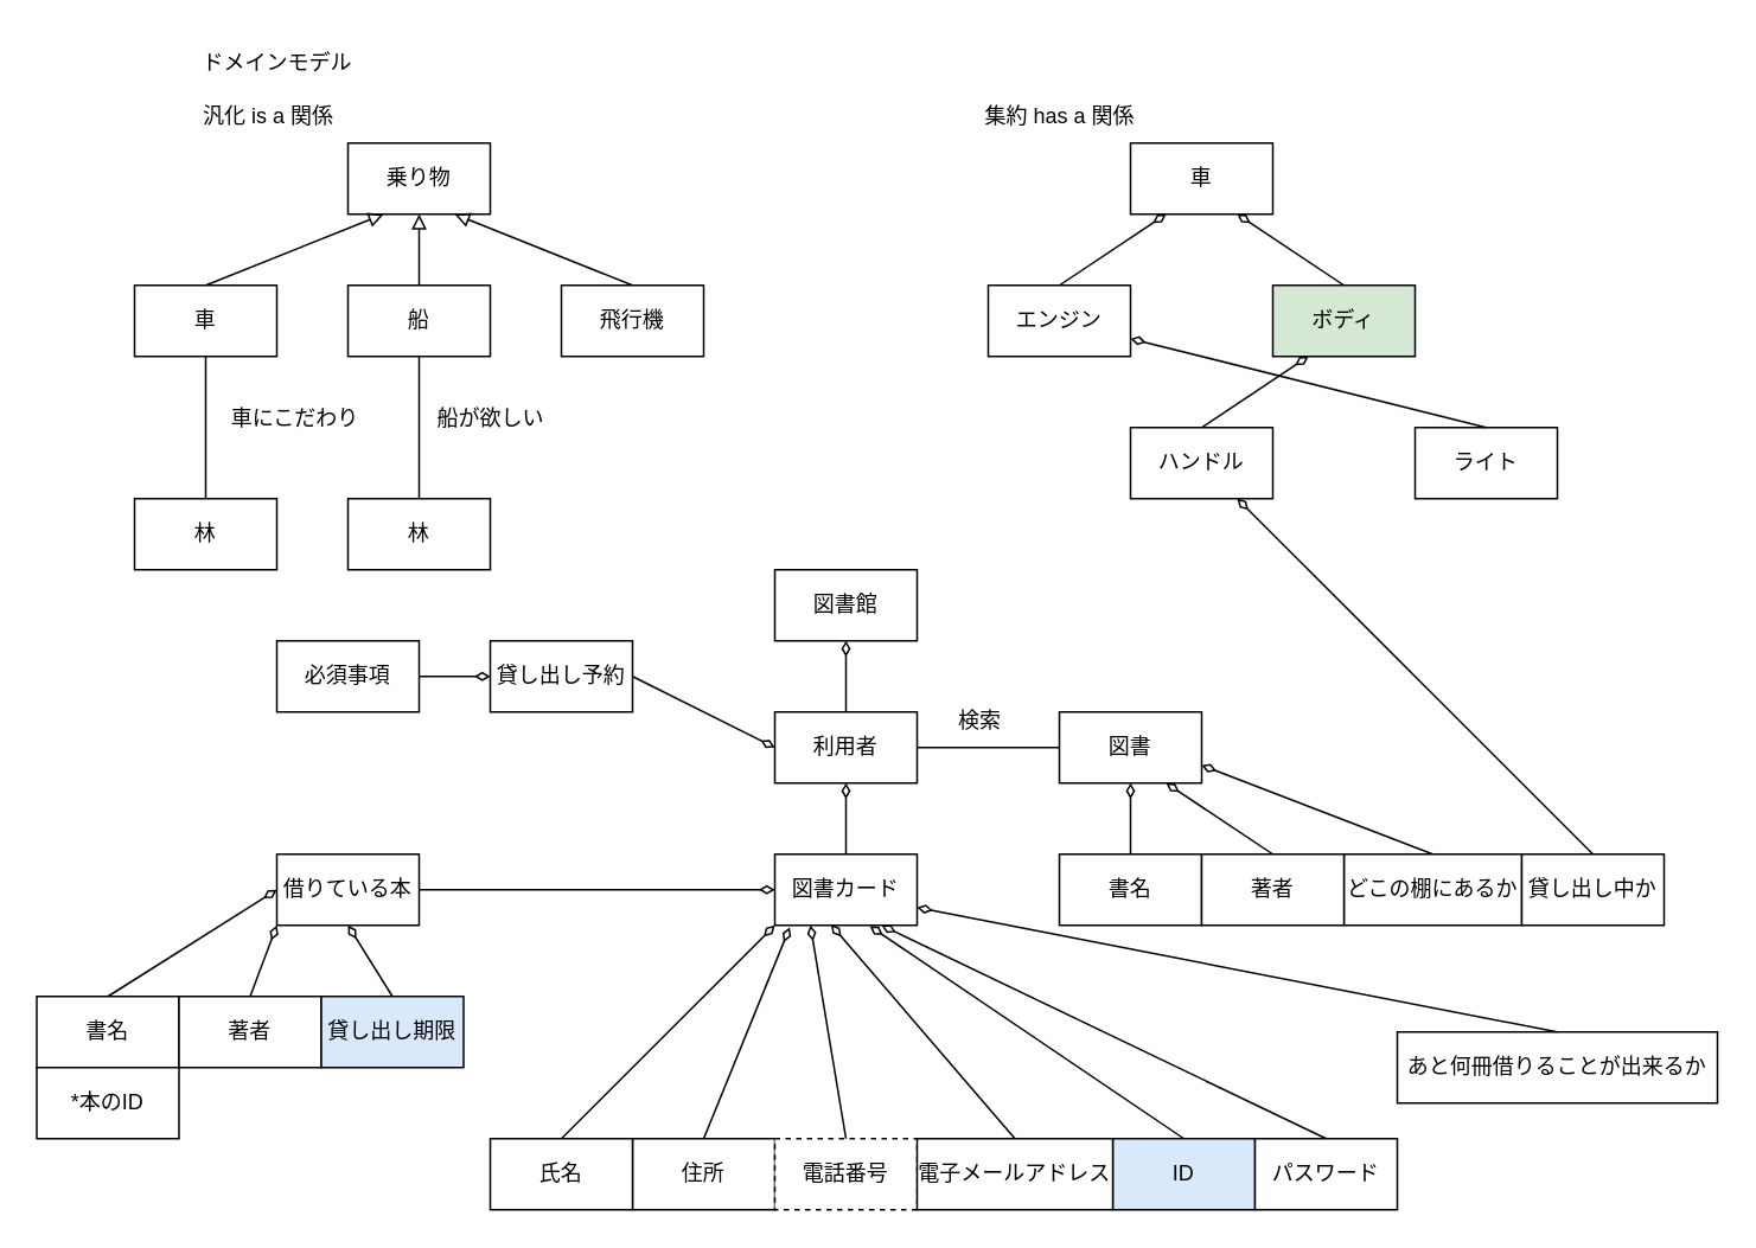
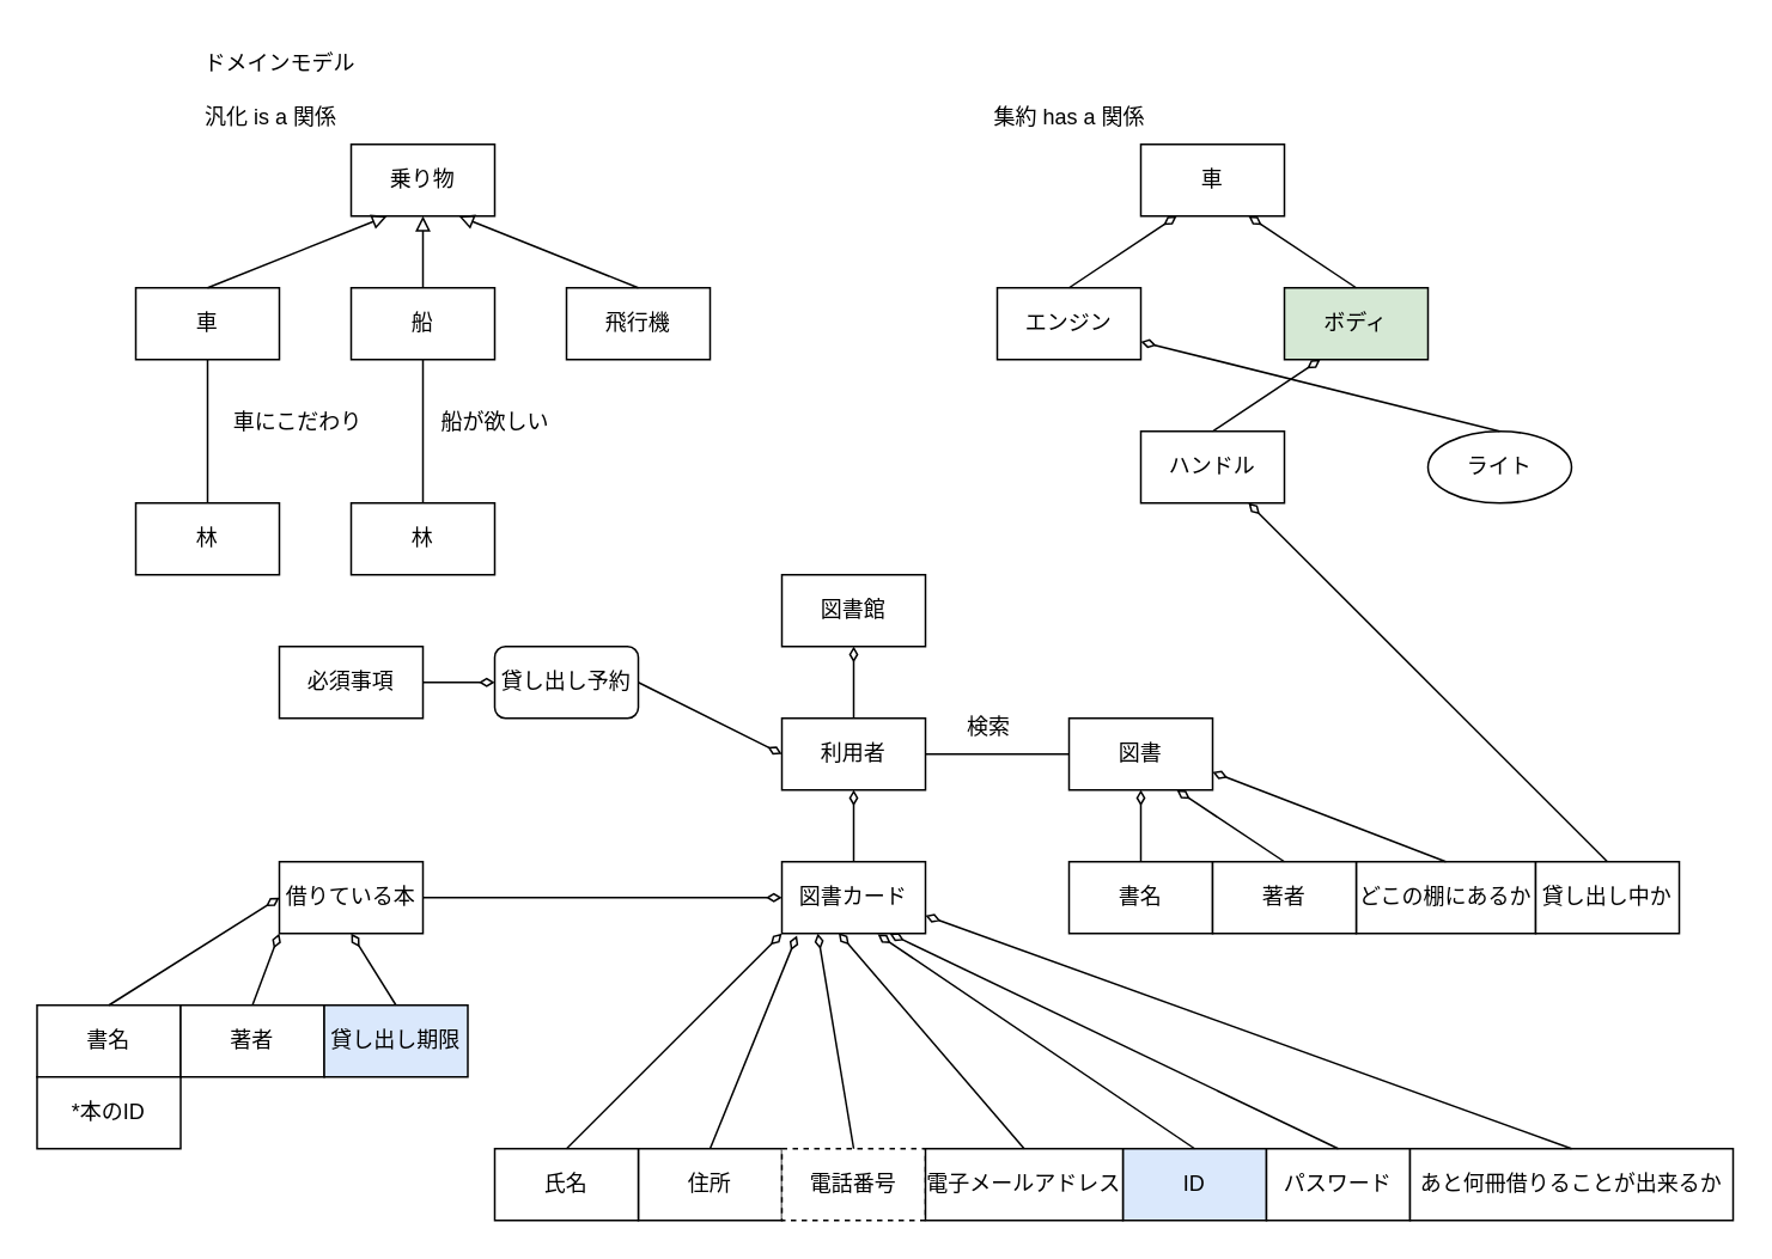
  <mxCell id="0" />
  <mxCell id="1" parent="0" />
  <mxCell id="2" value="ドメインモデル" style="text;html=1;align=center;verticalAlign=middle;resizable=0;points=[];autosize=1;strokeColor=none;fillColor=none;" vertex="1" parent="1"><mxGeometry x="100" y="20" width="110" height="30" as="geometry" /></mxCell>
  <mxCell id="3" value="乗り物" style="rounded=0;whiteSpace=wrap;html=1;" vertex="1" parent="1"><mxGeometry x="195" y="80" width="80" height="40" as="geometry" /></mxCell>
  <mxCell id="4" value="車" style="rounded=0;whiteSpace=wrap;html=1;" vertex="1" parent="1"><mxGeometry y="160" width="80" height="40" as="geometry" x="75" /></mxCell>
  <mxCell id="5" value="汎化 is a 関係" style="text;html=1;align=center;verticalAlign=middle;resizable=0;points=[];autosize=1;strokeColor=none;fillColor=none;" vertex="1" parent="1"><mxGeometry x="100" y="50" width="100" height="30" as="geometry" /></mxCell>
  <mxCell id="6" value="船" style="rounded=0;whiteSpace=wrap;html=1;" vertex="1" parent="1"><mxGeometry x="195" y="160" width="80" height="40" as="geometry" /></mxCell>
  <mxCell id="7" value="飛行機" style="rounded=0;whiteSpace=wrap;html=1;" vertex="1" parent="1"><mxGeometry x="315" y="160" width="80" height="40" as="geometry" /></mxCell>
  <mxCell id="8" value="" style="endArrow=block;html=1;rounded=0;endFill=0;entryX=0.25;entryY=1;entryDx=0;entryDy=0;exitX=0.5;exitY=0;exitDx=0;exitDy=0;" edge="1" parent="1" source="4" target="3"><mxGeometry width="50" height="50" relative="1" as="geometry"><mxPoint x="115" y="160" as="sourcePoint" /><mxPoint x="165" y="110" as="targetPoint" /></mxGeometry></mxCell>
  <mxCell id="9" value="" style="endArrow=block;html=1;rounded=0;endFill=0;entryX=0.75;entryY=1;entryDx=0;entryDy=0;exitX=0.5;exitY=0;exitDx=0;exitDy=0;" edge="1" parent="1" source="7" target="3"><mxGeometry width="50" height="50" relative="1" as="geometry"><mxPoint x="355" y="160" as="sourcePoint" /><mxPoint x="455" y="120" as="targetPoint" /></mxGeometry></mxCell>
  <mxCell id="10" value="集約 has a 関係" style="text;html=1;align=center;verticalAlign=middle;resizable=0;points=[];autosize=1;strokeColor=none;fillColor=none;" vertex="1" parent="1"><mxGeometry x="540" y="50" width="110" height="30" as="geometry" /></mxCell>
  <mxCell id="11" value="車" style="rounded=0;whiteSpace=wrap;html=1;" vertex="1" parent="1"><mxGeometry x="635" y="80" width="80" height="40" as="geometry" /></mxCell>
  <mxCell id="12" value="エンジン" style="rounded=0;whiteSpace=wrap;html=1;" vertex="1" parent="1"><mxGeometry x="555" y="160" width="80" height="40" as="geometry" /></mxCell>
  <mxCell id="13" value="ボディ" style="rounded=0;whiteSpace=wrap;html=1;fillColor=#d5e8d4;" vertex="1" parent="1"><mxGeometry x="715" y="160" width="80" height="40" as="geometry" /></mxCell>
  <mxCell id="14" value="ハンドル" style="rounded=0;whiteSpace=wrap;html=1;" vertex="1" parent="1"><mxGeometry x="635" y="240" width="80" height="40" as="geometry" /></mxCell>
- <mxCell id="15" value="ライト" style="rounded=0;whiteSpace=wrap;html=1;" vertex="1" parent="1"><mxGeometry x="795" y="240" width="80" height="40" as="geometry" /></mxCell>
+ <mxCell id="15" value="ライト" style="ellipse;whiteSpace=wrap;html=1;" vertex="1" parent="1"><mxGeometry x="795" y="240" width="80" height="40" as="geometry" /></mxCell>
  <mxCell id="16" value="" style="endArrow=diamondThin;html=1;rounded=0;endFill=0;entryX=0.25;entryY=1;entryDx=0;entryDy=0;exitX=0.5;exitY=0;exitDx=0;exitDy=0;" edge="1" parent="1" source="12" target="11"><mxGeometry width="50" height="50" relative="1" as="geometry"><mxPoint x="594.5" y="160" as="sourcePoint" /><mxPoint x="594.5" y="120" as="targetPoint" /></mxGeometry></mxCell>
  <mxCell id="17" value="" style="endArrow=block;html=1;rounded=0;endFill=0;exitX=0.5;exitY=0;exitDx=0;exitDy=0;entryX=0.5;entryY=1;entryDx=0;entryDy=0;" edge="1" parent="1" source="6" target="3"><mxGeometry width="50" height="50" relative="1" as="geometry"><mxPoint x="235" y="150" as="sourcePoint" /><mxPoint x="235" y="120" as="targetPoint" /></mxGeometry></mxCell>
  <mxCell id="18" value="" style="endArrow=diamondThin;html=1;rounded=0;endFill=0;entryX=0.75;entryY=1;entryDx=0;entryDy=0;exitX=0.5;exitY=0;exitDx=0;exitDy=0;" edge="1" parent="1" source="13" target="11"><mxGeometry width="50" height="50" relative="1" as="geometry"><mxPoint x="755" y="160" as="sourcePoint" /><mxPoint x="815" y="120" as="targetPoint" /></mxGeometry></mxCell>
  <mxCell id="19" value="" style="endArrow=diamondThin;html=1;rounded=0;endFill=0;entryX=0.25;entryY=1;entryDx=0;entryDy=0;exitX=0.5;exitY=0;exitDx=0;exitDy=0;" edge="1" parent="1" source="14" target="13"><mxGeometry width="50" height="50" relative="1" as="geometry"><mxPoint x="675" y="240" as="sourcePoint" /><mxPoint x="735" y="200" as="targetPoint" /></mxGeometry></mxCell>
  <mxCell id="20" value="" style="endArrow=diamondThin;html=1;rounded=0;endFill=0;exitX=0.5;exitY=0;exitDx=0;exitDy=0;" edge="1" parent="1" source="15" target="12"><mxGeometry width="50" height="50" relative="1" as="geometry"><mxPoint x="835" y="240" as="sourcePoint" /><mxPoint x="895" y="200" as="targetPoint" /></mxGeometry></mxCell>
  <mxCell id="21" value="利用者" style="rounded=0;whiteSpace=wrap;html=1;" vertex="1" parent="1"><mxGeometry x="435" y="400" width="80" height="40" as="geometry" /></mxCell>
  <mxCell id="22" value="図書カード" style="rounded=0;whiteSpace=wrap;html=1;" vertex="1" parent="1"><mxGeometry x="435" y="480" width="80" height="40" as="geometry" /></mxCell>
  <mxCell id="23" value="林" style="rounded=0;whiteSpace=wrap;html=1;" vertex="1" parent="1"><mxGeometry y="280" width="80" height="40" as="geometry" x="75" /></mxCell>
  <mxCell id="24" value="" style="endArrow=none;html=1;rounded=0;entryX=0.5;entryY=1;entryDx=0;entryDy=0;exitX=0.5;exitY=0;exitDx=0;exitDy=0;" edge="1" parent="1" source="23" target="4"><mxGeometry width="50" height="50" relative="1" as="geometry"><mxPoint x="114.5" y="270" as="sourcePoint" /><mxPoint x="114.5" y="220" as="targetPoint" /></mxGeometry></mxCell>
  <mxCell id="25" value="車にこだわり" style="text;html=1;align=center;verticalAlign=middle;resizable=0;points=[];autosize=1;strokeColor=none;fillColor=none;" vertex="1" parent="1"><mxGeometry x="115" y="220" width="100" height="30" as="geometry" /></mxCell>
  <mxCell id="26" value="林" style="rounded=0;whiteSpace=wrap;html=1;" vertex="1" parent="1"><mxGeometry x="195" y="280" width="80" height="40" as="geometry" /></mxCell>
  <mxCell id="27" value="" style="endArrow=none;html=1;rounded=0;entryX=0.5;entryY=1;entryDx=0;entryDy=0;exitX=0.5;exitY=0;exitDx=0;exitDy=0;" edge="1" parent="1" source="26" target="6"><mxGeometry width="50" height="50" relative="1" as="geometry"><mxPoint x="234.5" y="280" as="sourcePoint" /><mxPoint x="234.5" y="200" as="targetPoint" /></mxGeometry></mxCell>
  <mxCell id="28" value="船が欲しい" style="text;html=1;align=center;verticalAlign=middle;resizable=0;points=[];autosize=1;strokeColor=none;fillColor=none;" vertex="1" parent="1"><mxGeometry x="235" y="220" width="80" height="30" as="geometry" /></mxCell>
  <mxCell id="29" value="" style="endArrow=diamondThin;html=1;rounded=0;endFill=0;entryX=0.5;entryY=1;entryDx=0;entryDy=0;exitX=0.5;exitY=0;exitDx=0;exitDy=0;" edge="1" parent="1" source="22" target="21"><mxGeometry width="50" height="50" relative="1" as="geometry"><mxPoint x="475" y="420" as="sourcePoint" /><mxPoint x="515" y="380" as="targetPoint" /><Array as="points" /></mxGeometry></mxCell>
  <mxCell id="30" value="図書館" style="rounded=0;whiteSpace=wrap;html=1;" vertex="1" parent="1"><mxGeometry x="435" y="320" width="80" height="40" as="geometry" /></mxCell>
  <mxCell id="31" value="" style="endArrow=diamondThin;html=1;rounded=0;endFill=0;entryX=0.5;entryY=1;entryDx=0;entryDy=0;exitX=0.5;exitY=0;exitDx=0;exitDy=0;" edge="1" parent="1" source="21" target="30"><mxGeometry width="50" height="50" relative="1" as="geometry"><mxPoint x="594.5" y="400" as="sourcePoint" /><mxPoint x="594.5" y="360" as="targetPoint" /><Array as="points" /></mxGeometry></mxCell>
  <mxCell id="32" value="図書" style="rounded=0;whiteSpace=wrap;html=1;" vertex="1" parent="1"><mxGeometry x="595" y="400" width="80" height="40" as="geometry" /></mxCell>
  <mxCell id="33" value="" style="endArrow=none;html=1;rounded=0;exitX=1;exitY=0.5;exitDx=0;exitDy=0;entryX=0;entryY=0.5;entryDx=0;entryDy=0;" edge="1" parent="1" source="21" target="32"><mxGeometry width="50" height="50" relative="1" as="geometry"><mxPoint x="665" y="540" as="sourcePoint" /><mxPoint x="715" y="490" as="targetPoint" /></mxGeometry></mxCell>
  <mxCell id="34" value="検索" style="text;html=1;align=center;verticalAlign=middle;resizable=0;points=[];autosize=1;strokeColor=none;fillColor=none;" vertex="1" parent="1"><mxGeometry x="525" y="390" width="50" height="30" as="geometry" /></mxCell>
  <mxCell id="35" value="ID" style="rounded=0;whiteSpace=wrap;html=1;fillColor=#dae8fc;" vertex="1" parent="1"><mxGeometry x="625" y="640" width="80" height="40" as="geometry" /></mxCell>
  <mxCell id="36" value="パスワード" style="rounded=0;whiteSpace=wrap;html=1;" vertex="1" parent="1"><mxGeometry x="705" y="640" width="80" height="40" as="geometry" /></mxCell>
  <mxCell id="37" value="住所" style="rounded=0;whiteSpace=wrap;html=1;" vertex="1" parent="1"><mxGeometry x="355" y="640" width="80" height="40" as="geometry" /></mxCell>
  <mxCell id="38" value="電話番号" style="rounded=0;whiteSpace=wrap;html=1;dashed=1;" vertex="1" parent="1"><mxGeometry x="435" y="640" width="80" height="40" as="geometry" /></mxCell>
  <mxCell id="39" value="電子メールアドレス" style="rounded=0;whiteSpace=wrap;html=1;" vertex="1" parent="1"><mxGeometry x="515" y="640" width="110" height="40" as="geometry" /></mxCell>
  <mxCell id="40" value="氏名" style="rounded=0;whiteSpace=wrap;html=1;" vertex="1" parent="1"><mxGeometry x="275" y="640" width="80" height="40" as="geometry" /></mxCell>
  <mxCell id="41" value="" style="endArrow=diamondThin;html=1;rounded=0;endFill=0;exitX=0.5;exitY=0;exitDx=0;exitDy=0;entryX=0.75;entryY=1;entryDx=0;entryDy=0;" edge="1" parent="1" source="36" target="22"><mxGeometry width="50" height="50" relative="1" as="geometry"><mxPoint x="665" y="605" as="sourcePoint" /><mxPoint x="715" y="555" as="targetPoint" /></mxGeometry></mxCell>
  <mxCell id="42" value="" style="endArrow=diamondThin;html=1;rounded=0;endFill=0;exitX=0.5;exitY=0;exitDx=0;exitDy=0;entryX=0;entryY=1;entryDx=0;entryDy=0;" edge="1" parent="1" source="40" target="22"><mxGeometry width="50" height="50" relative="1" as="geometry"><mxPoint x="705" y="640" as="sourcePoint" /><mxPoint x="755" y="590" as="targetPoint" /></mxGeometry></mxCell>
  <mxCell id="43" value="" style="endArrow=diamondThin;html=1;rounded=0;endFill=0;exitX=0.5;exitY=0;exitDx=0;exitDy=0;entryX=0.105;entryY=1.03;entryDx=0;entryDy=0;entryPerimeter=0;" edge="1" parent="1" source="37" target="22"><mxGeometry width="50" height="50" relative="1" as="geometry"><mxPoint x="765" y="640" as="sourcePoint" /><mxPoint x="455" y="520" as="targetPoint" /></mxGeometry></mxCell>
  <mxCell id="44" value="" style="endArrow=diamondThin;html=1;rounded=0;endFill=0;exitX=0.5;exitY=0;exitDx=0;exitDy=0;entryX=0.25;entryY=1;entryDx=0;entryDy=0;" edge="1" parent="1" source="38" target="22"><mxGeometry width="50" height="50" relative="1" as="geometry"><mxPoint x="725" y="710" as="sourcePoint" /><mxPoint x="465" y="520" as="targetPoint" /></mxGeometry></mxCell>
  <mxCell id="45" value="" style="endArrow=diamondThin;html=1;rounded=0;endFill=0;exitX=0.5;exitY=0;exitDx=0;exitDy=0;entryX=0.395;entryY=0.99;entryDx=0;entryDy=0;entryPerimeter=0;" edge="1" parent="1" source="39" target="22"><mxGeometry width="50" height="50" relative="1" as="geometry"><mxPoint x="735" y="730" as="sourcePoint" /><mxPoint x="785" y="680" as="targetPoint" /></mxGeometry></mxCell>
  <mxCell id="46" value="書名" style="rounded=0;whiteSpace=wrap;html=1;" vertex="1" parent="1"><mxGeometry x="20" y="560" width="80" height="40" as="geometry" /></mxCell>
  <mxCell id="47" value="著者" style="rounded=0;whiteSpace=wrap;html=1;" vertex="1" parent="1"><mxGeometry x="100" y="560" width="80" height="40" as="geometry" /></mxCell>
  <mxCell id="48" value="どこの棚にあるか" style="rounded=0;whiteSpace=wrap;html=1;" vertex="1" parent="1"><mxGeometry x="755" y="480" width="100" height="40" as="geometry" /></mxCell>
  <mxCell id="49" value="貸し出し期限" style="rounded=0;whiteSpace=wrap;html=1;fillColor=#dae8fc;" vertex="1" parent="1"><mxGeometry x="180" y="560" width="80" height="40" as="geometry" /></mxCell>
- <mxCell id="50" value="貸し出し予約" style="rounded=0;whiteSpace=wrap;html=1;" vertex="1" parent="1"><mxGeometry x="275" y="360" width="80" height="40" as="geometry" /></mxCell>
+ <mxCell id="50" value="貸し出し予約" style="whiteSpace=wrap;html=1;rounded=1;" vertex="1" parent="1"><mxGeometry x="275" y="360" width="80" height="40" as="geometry" /></mxCell>
  <mxCell id="51" value="借りている本" style="rounded=0;whiteSpace=wrap;html=1;" vertex="1" parent="1"><mxGeometry x="155" y="480" width="80" height="40" as="geometry" /></mxCell>
  <mxCell id="52" value="" style="endArrow=diamondThin;html=1;rounded=0;endFill=0;exitX=1;exitY=0.5;exitDx=0;exitDy=0;entryX=0;entryY=0.5;entryDx=0;entryDy=0;" edge="1" parent="1" source="51" target="22"><mxGeometry width="50" height="50" relative="1" as="geometry"><mxPoint x="225" y="660" as="sourcePoint" /><mxPoint x="285" y="630" as="targetPoint" /></mxGeometry></mxCell>
  <mxCell id="53" value="" style="endArrow=diamondThin;html=1;rounded=0;endFill=0;exitX=0.5;exitY=0;exitDx=0;exitDy=0;entryX=0.5;entryY=1;entryDx=0;entryDy=0;" edge="1" parent="1" source="49" target="51"><mxGeometry width="50" height="50" relative="1" as="geometry"><mxPoint x="45" y="560" as="sourcePoint" /><mxPoint x="105" y="530" as="targetPoint" /></mxGeometry></mxCell>
  <mxCell id="54" value="" style="endArrow=diamondThin;html=1;rounded=0;endFill=0;exitX=0.5;exitY=0;exitDx=0;exitDy=0;entryX=0;entryY=0.5;entryDx=0;entryDy=0;" edge="1" parent="1" source="46" target="51"><mxGeometry width="50" height="50" relative="1" as="geometry"><mxPoint x="125" y="690" as="sourcePoint" /><mxPoint x="185" y="660" as="targetPoint" /></mxGeometry></mxCell>
  <mxCell id="55" value="" style="endArrow=diamondThin;html=1;rounded=0;endFill=0;exitX=0.5;exitY=0;exitDx=0;exitDy=0;entryX=0;entryY=1;entryDx=0;entryDy=0;" edge="1" parent="1" source="47" target="51"><mxGeometry width="50" height="50" relative="1" as="geometry"><mxPoint x="185" y="720" as="sourcePoint" /><mxPoint x="245" y="690" as="targetPoint" /></mxGeometry></mxCell>
  <mxCell id="56" value="書名" style="rounded=0;whiteSpace=wrap;html=1;" vertex="1" parent="1"><mxGeometry x="595" y="480" width="80" height="40" as="geometry" /></mxCell>
  <mxCell id="57" value="著者" style="rounded=0;whiteSpace=wrap;html=1;" vertex="1" parent="1"><mxGeometry x="675" y="480" width="80" height="40" as="geometry" /></mxCell>
  <mxCell id="58" value="" style="endArrow=diamondThin;html=1;rounded=0;endFill=0;exitX=0.5;exitY=0;exitDx=0;exitDy=0;entryX=0.5;entryY=1;entryDx=0;entryDy=0;" edge="1" parent="1" source="56" target="32"><mxGeometry width="50" height="50" relative="1" as="geometry"><mxPoint x="675" y="740" as="sourcePoint" /><mxPoint x="715" y="700" as="targetPoint" /></mxGeometry></mxCell>
  <mxCell id="59" value="" style="endArrow=diamondThin;html=1;rounded=0;endFill=0;exitX=0.5;exitY=0;exitDx=0;exitDy=0;entryX=0.75;entryY=1;entryDx=0;entryDy=0;" edge="1" parent="1" source="57" target="32"><mxGeometry width="50" height="50" relative="1" as="geometry"><mxPoint x="665" y="670" as="sourcePoint" /><mxPoint x="705" y="630" as="targetPoint" /></mxGeometry></mxCell>
  <mxCell id="60" value="" style="endArrow=diamondThin;html=1;rounded=0;endFill=0;exitX=0.5;exitY=0;exitDx=0;exitDy=0;entryX=1;entryY=0.75;entryDx=0;entryDy=0;" edge="1" parent="1" source="48" target="32"><mxGeometry width="50" height="50" relative="1" as="geometry"><mxPoint x="745" y="740" as="sourcePoint" /><mxPoint x="785" y="700" as="targetPoint" /></mxGeometry></mxCell>
  <mxCell id="61" value="" style="endArrow=diamondThin;html=1;rounded=0;endFill=0;exitX=1;exitY=0.5;exitDx=0;exitDy=0;entryX=0;entryY=0.5;entryDx=0;entryDy=0;" edge="1" parent="1" source="50" target="21"><mxGeometry width="50" height="50" relative="1" as="geometry"><mxPoint x="185" y="750" as="sourcePoint" /><mxPoint x="225" y="710" as="targetPoint" /></mxGeometry></mxCell>
  <mxCell id="62" value="貸し出し中か" style="rounded=0;whiteSpace=wrap;html=1;" vertex="1" parent="1"><mxGeometry x="855" y="480" width="80" height="40" as="geometry" /></mxCell>
  <mxCell id="63" value="" style="endArrow=diamondThin;html=1;rounded=0;endFill=0;exitX=0.5;exitY=0;exitDx=0;exitDy=0;" edge="1" parent="1" source="62" target="14"><mxGeometry width="50" height="50" relative="1" as="geometry"><mxPoint x="785" y="650" as="sourcePoint" /><mxPoint x="715" y="610" as="targetPoint" /></mxGeometry></mxCell>
  <mxCell id="64" value="必須事項" style="rounded=0;whiteSpace=wrap;html=1;" vertex="1" parent="1"><mxGeometry x="155" y="360" width="80" height="40" as="geometry" /></mxCell>
  <mxCell id="65" value="" style="endArrow=diamondThin;html=1;rounded=0;endFill=0;exitX=1;exitY=0.5;exitDx=0;exitDy=0;entryX=0;entryY=0.5;entryDx=0;entryDy=0;" edge="1" parent="1" source="64" target="50"><mxGeometry width="50" height="50" relative="1" as="geometry"><mxPoint x="205" y="720" as="sourcePoint" /><mxPoint x="245" y="680" as="targetPoint" /></mxGeometry></mxCell>
  <mxCell id="66" value="" style="endArrow=diamondThin;html=1;rounded=0;endFill=0;exitX=0.5;exitY=0;exitDx=0;exitDy=0;entryX=0.667;entryY=1.01;entryDx=0;entryDy=0;entryPerimeter=0;" edge="1" parent="1" source="35" target="22"><mxGeometry width="50" height="50" relative="1" as="geometry"><mxPoint x="655" y="790" as="sourcePoint" /><mxPoint x="695" y="750" as="targetPoint" /></mxGeometry></mxCell>
  <mxCell id="67" value="*本のID" style="rounded=0;whiteSpace=wrap;html=1;" vertex="1" parent="1"><mxGeometry x="20" y="600" width="80" height="40" as="geometry" /></mxCell>
- <mxCell id="68" value="あと何冊借りることが出来るか" style="rounded=0;whiteSpace=wrap;html=1;" vertex="1" parent="1"><mxGeometry x="785" y="580" width="180" height="40" as="geometry" /></mxCell>
+ <mxCell id="68" value="あと何冊借りることが出来るか" style="rounded=0;whiteSpace=wrap;html=1;" vertex="1" parent="1"><mxGeometry x="785" y="640" width="180" height="40" as="geometry" /></mxCell>
  <mxCell id="69" value="" style="endArrow=diamondThin;html=1;rounded=0;endFill=0;exitX=0.5;exitY=0;exitDx=0;exitDy=0;entryX=1;entryY=0.75;entryDx=0;entryDy=0;" edge="1" parent="1" source="68" target="22"><mxGeometry width="50" height="50" relative="1" as="geometry"><mxPoint x="595" y="770" as="sourcePoint" /><mxPoint x="610" y="730" as="targetPoint" /></mxGeometry></mxCell>
